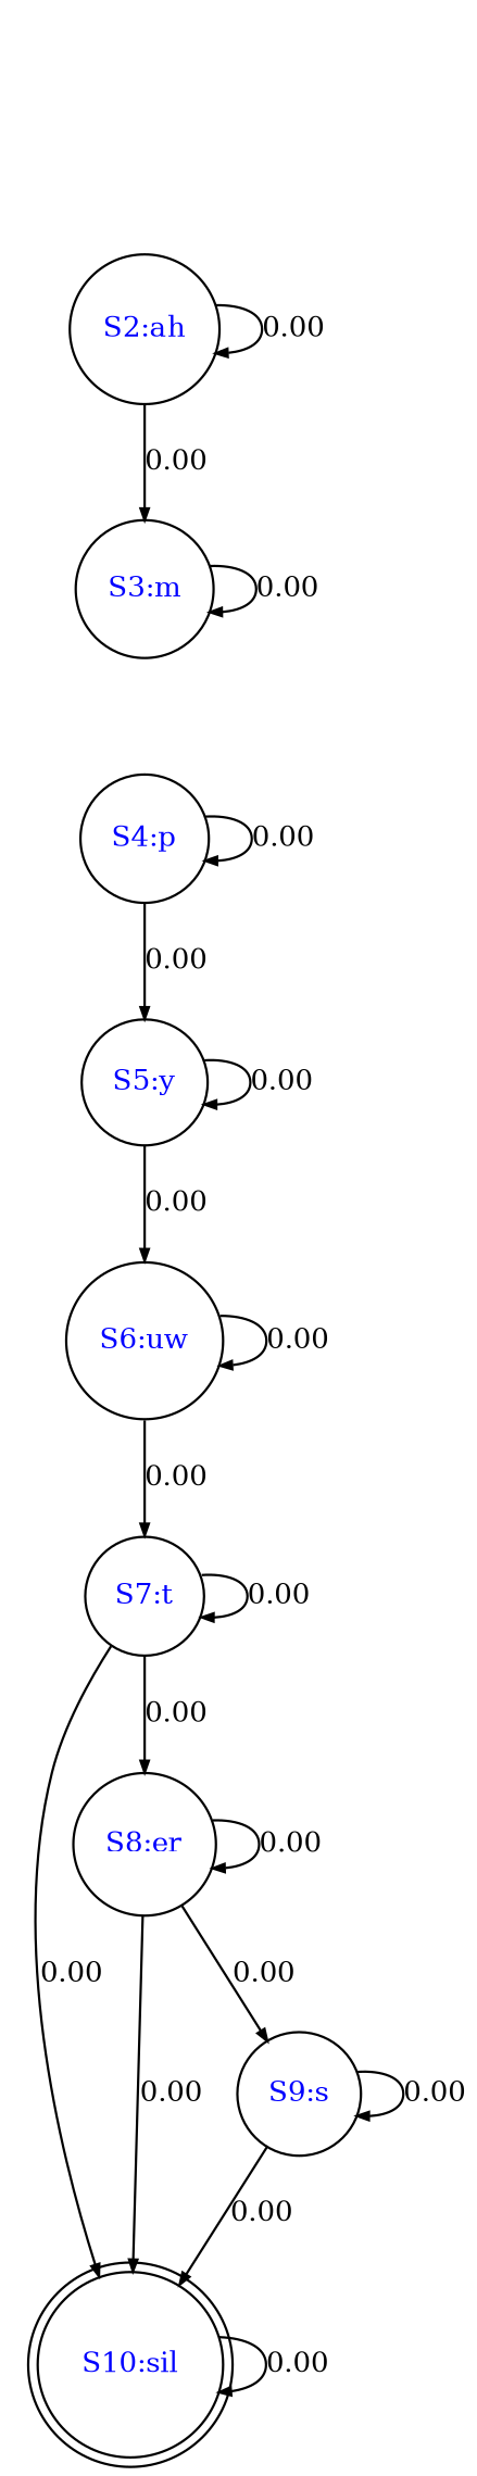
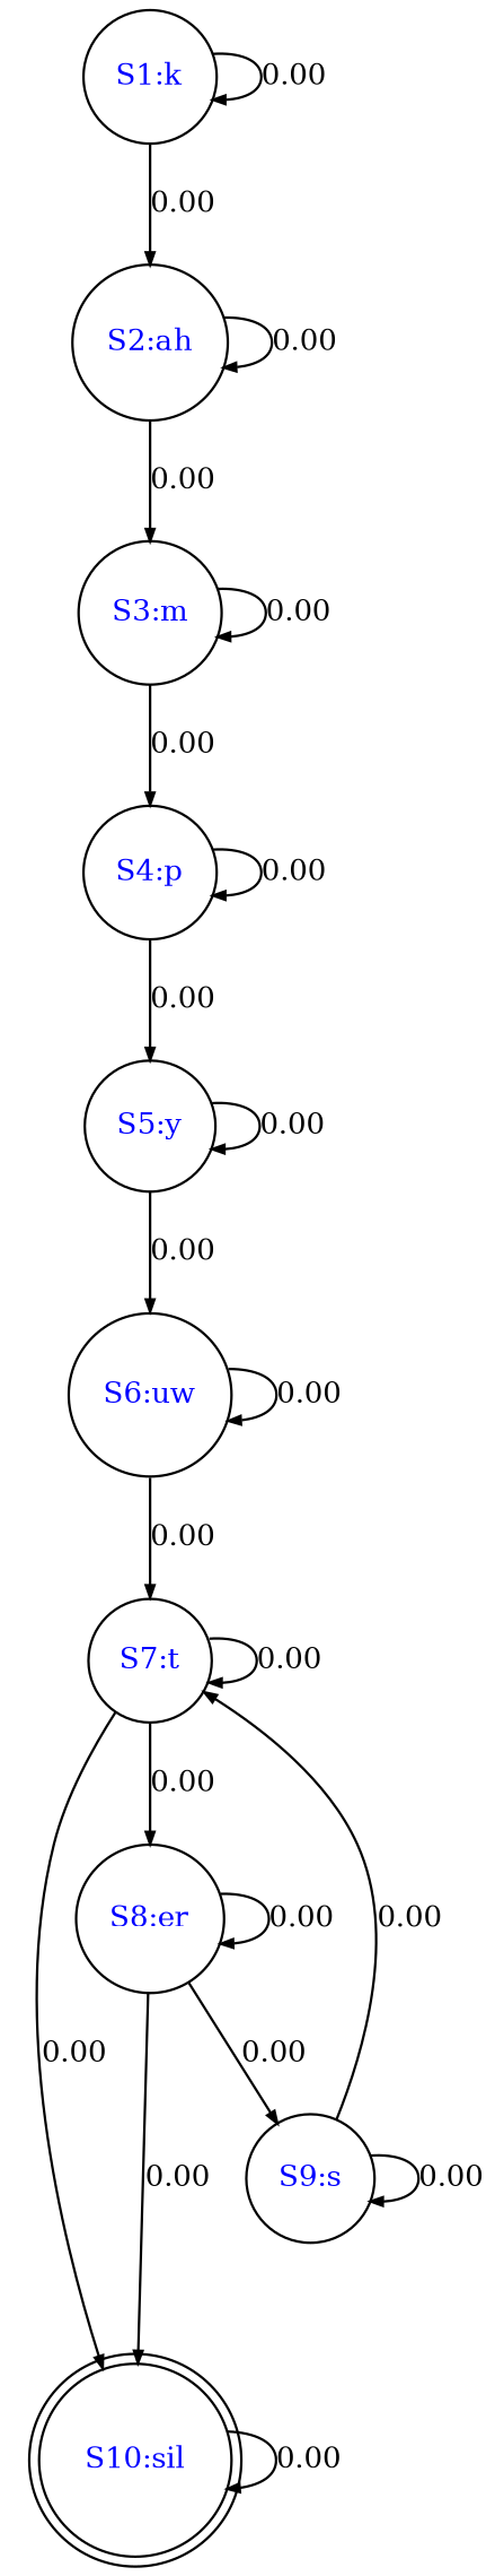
  digraph {
    rank=same
    rankdir=TB
    splines=true
    node [fillcolor=blue fontcolor=blue fontsize=12 group=base shape=circle]
    edge [arrowsize=0.5 fontsize=12]
+   n1 [label="S1:k"]
    n2 [label="S2:ah"]
    n3 [label="S3:m"]
    n4 [label="S4:p"]
    n5 [label="S5:y"]
    n6 [label="S6:uw"]
    n7 [label="S7:t"]
    n8 [label="S8:er"]
    n9 [label="S10:sil" shape=doublecircle]
    n10 [label="S9:s"]
+   n1 -> n1 [label=0.00]
+   n1 -> n2 [label=0.00]
    n2 -> n2 [label=0.00]
    n2 -> n3 [label=0.00]
    n3 -> n3 [label=0.00]
+   n3 -> n4 [label=0.00]
    n4 -> n4 [label=0.00]
    n4 -> n5 [label=0.00]
    n5 -> n5 [label=0.00]
    n5 -> n6 [label=0.00]
    n6 -> n6 [label=0.00]
    n6 -> n7 [label=0.00]
    n7 -> n7 [label=0.00]
    n7 -> n8 [label=0.00]
    n7 -> n9 [label=0.00]
    n8 -> n8 [label=0.00]
    n8 -> n9 [label=0.00]
    n8 -> n10 [label=0.00]
    n9 -> n9 [label=0.00]
-   n10 -> n9 [label=0.00]
+   n10 -> n7 [label=0.00]
    n10 -> n10 [label=0.00]
  }
